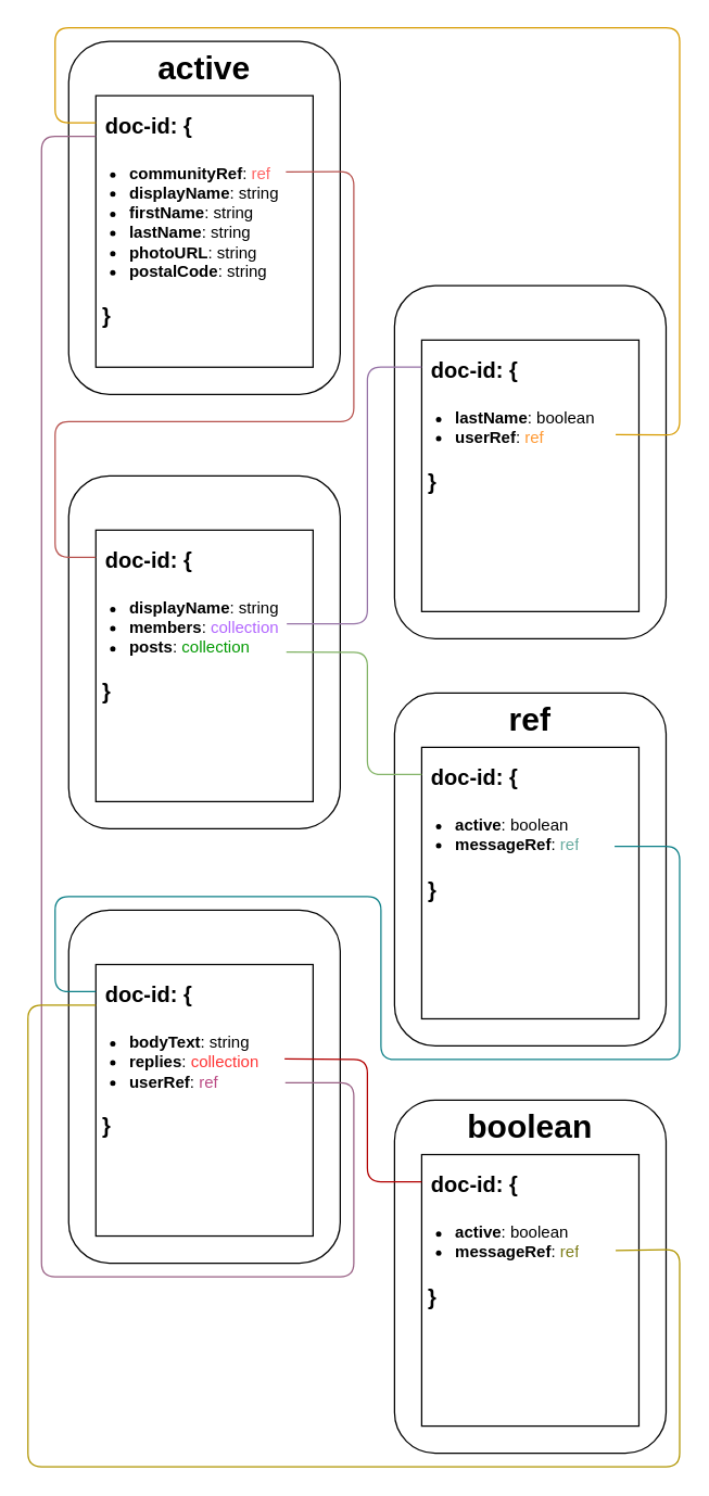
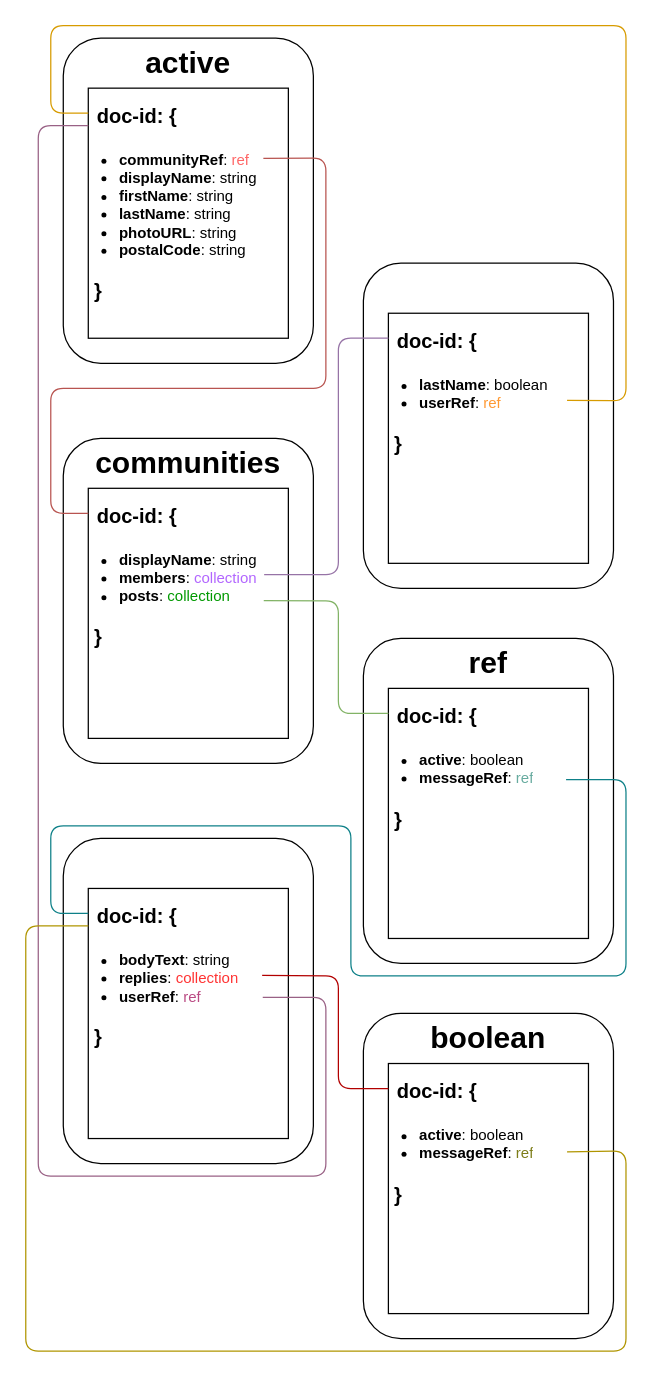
  <mxCell id="0" />
  <mxCell id="1" parent="0" />
  <mxCell id="2" value="" style="rounded=1;whiteSpace=wrap;html=1;" vertex="1" parent="1"><mxGeometry x="50" y="30" width="200" height="260" as="geometry" /></mxCell>
  <mxCell id="3" value="&lt;font style=&quot;font-size: 24px&quot;&gt;&lt;b&gt;active&lt;/b&gt;&lt;/font&gt;" style="text;html=1;strokeColor=none;fillColor=none;align=center;verticalAlign=middle;whiteSpace=wrap;rounded=0;" vertex="1" parent="1"><mxGeometry x="50" y="40" width="200" height="20" as="geometry" /></mxCell>
  <mxCell id="4" value="" style="rounded=0;whiteSpace=wrap;html=1;" vertex="1" parent="1"><mxGeometry x="70" y="70" width="160" height="200" as="geometry" /></mxCell>
  <mxCell id="5" value="&lt;p style=&quot;line-height: 100%&quot;&gt;&lt;/p&gt;&lt;h1&gt;&lt;span style=&quot;font-size: 12px&quot;&gt;&lt;font style=&quot;font-size: 16px&quot;&gt;&amp;nbsp; &amp;nbsp; &amp;nbsp;doc-id: {&lt;/font&gt;&lt;/span&gt;&lt;/h1&gt;&lt;h1&gt;&lt;span style=&quot;font-size: 12px&quot;&gt;&lt;ul&gt;&lt;li&gt;communityRef&lt;span style=&quot;font-weight: normal&quot;&gt;: &lt;font color=&quot;#ff6666&quot;&gt;ref&lt;/font&gt;&lt;/span&gt;&lt;/li&gt;&lt;li&gt;displayName&lt;span style=&quot;font-weight: normal&quot;&gt;: string&lt;/span&gt;&lt;/li&gt;&lt;li&gt;firstName&lt;span style=&quot;font-weight: normal&quot;&gt;: string&lt;/span&gt;&lt;/li&gt;&lt;li&gt;lastName&lt;span style=&quot;font-weight: normal&quot;&gt;: string&lt;/span&gt;&lt;/li&gt;&lt;li&gt;photoURL&lt;span style=&quot;font-weight: 400&quot;&gt;: string&lt;/span&gt;&lt;/li&gt;&lt;li&gt;postalCode&lt;span style=&quot;font-weight: 400&quot;&gt;: string&lt;/span&gt;&lt;/li&gt;&lt;/ul&gt;&lt;/span&gt;&lt;/h1&gt;&lt;div&gt;&amp;nbsp; &amp;nbsp; &amp;nbsp;&amp;nbsp;&lt;font style=&quot;font-size: 16px&quot;&gt;&lt;b&gt;}&lt;/b&gt;&lt;/font&gt;&lt;/div&gt;&lt;p&gt;&lt;/p&gt;" style="text;html=1;strokeColor=none;fillColor=none;spacing=5;spacingTop=-20;whiteSpace=wrap;overflow=hidden;rounded=0;" vertex="1" parent="1"><mxGeometry x="50" y="70" width="160" height="190" as="geometry" /></mxCell>
  <mxCell id="6" value="" style="rounded=1;whiteSpace=wrap;html=1;" vertex="1" parent="1"><mxGeometry x="50" y="350" width="200" height="260" as="geometry" /></mxCell>
+ <mxCell id="7" value="&lt;span style=&quot;font-size: 24px&quot;&gt;&lt;b&gt;communities&lt;/b&gt;&lt;/span&gt;" style="text;html=1;strokeColor=none;fillColor=none;align=center;verticalAlign=middle;whiteSpace=wrap;rounded=0;" vertex="1" parent="1"><mxGeometry x="50" y="360" width="200" height="20" as="geometry" /></mxCell>
  <mxCell id="8" value="" style="rounded=0;whiteSpace=wrap;html=1;" vertex="1" parent="1"><mxGeometry x="70" y="390" width="160" height="200" as="geometry" /></mxCell>
  <mxCell id="9" value="&lt;p style=&quot;line-height: 100%&quot;&gt;&lt;/p&gt;&lt;h1&gt;&lt;span style=&quot;font-size: 12px&quot;&gt;&lt;font style=&quot;font-size: 16px&quot;&gt;&amp;nbsp; &amp;nbsp; &amp;nbsp;doc-id: {&lt;/font&gt;&lt;/span&gt;&lt;/h1&gt;&lt;h1&gt;&lt;span style=&quot;font-size: 12px&quot;&gt;&lt;ul&gt;&lt;li&gt;displayName&lt;span style=&quot;font-weight: normal&quot;&gt;: string&lt;/span&gt;&lt;/li&gt;&lt;li&gt;members&lt;span style=&quot;font-weight: normal&quot;&gt;: &lt;font color=&quot;#b266ff&quot;&gt;collection&lt;/font&gt;&lt;/span&gt;&lt;/li&gt;&lt;li&gt;posts&lt;span style=&quot;font-weight: normal&quot;&gt;: &lt;font color=&quot;#009900&quot;&gt;collection&lt;/font&gt;&lt;/span&gt;&lt;/li&gt;&lt;/ul&gt;&lt;/span&gt;&lt;/h1&gt;&lt;h1&gt;&lt;div style=&quot;font-size: 12px ; font-weight: 400&quot;&gt;&amp;nbsp; &amp;nbsp; &amp;nbsp;&amp;nbsp;&lt;font style=&quot;font-size: 16px&quot;&gt;&lt;b&gt;}&lt;/b&gt;&lt;/font&gt;&lt;/div&gt;&lt;/h1&gt;&lt;p&gt;&lt;/p&gt;" style="text;html=1;strokeColor=none;fillColor=none;spacing=5;spacingTop=-20;whiteSpace=wrap;overflow=hidden;rounded=0;" vertex="1" parent="1"><mxGeometry x="50" y="390" width="160" height="200" as="geometry" /></mxCell>
  <mxCell id="10" value="" style="rounded=1;whiteSpace=wrap;html=1;" vertex="1" parent="1"><mxGeometry x="290" y="210" width="200" height="260" as="geometry" /></mxCell>
  <mxCell id="11" value="" style="rounded=0;whiteSpace=wrap;html=1;" vertex="1" parent="1"><mxGeometry x="310" y="250" width="160" height="200" as="geometry" /></mxCell>
  <mxCell id="12" value="&lt;p style=&quot;line-height: 100%&quot;&gt;&lt;/p&gt;&lt;h1&gt;&lt;span style=&quot;font-size: 12px&quot;&gt;&lt;font style=&quot;font-size: 16px&quot;&gt;&amp;nbsp; &amp;nbsp; &amp;nbsp;doc-id: {&lt;/font&gt;&lt;/span&gt;&lt;/h1&gt;&lt;h1&gt;&lt;span style=&quot;font-size: 12px&quot;&gt;&lt;ul&gt;&lt;li&gt;lastName&lt;span style=&quot;font-weight: normal&quot;&gt;: boolean&lt;/span&gt;&lt;/li&gt;&lt;li&gt;userRef&lt;span style=&quot;font-weight: normal&quot;&gt;: &lt;font color=&quot;#ff9933&quot;&gt;ref&lt;/font&gt;&lt;/span&gt;&lt;/li&gt;&lt;/ul&gt;&lt;/span&gt;&lt;/h1&gt;&lt;h1&gt;&lt;div style=&quot;font-size: 12px ; font-weight: 400&quot;&gt;&amp;nbsp; &amp;nbsp; &amp;nbsp;&amp;nbsp;&lt;font style=&quot;font-size: 16px&quot;&gt;&lt;b&gt;}&lt;/b&gt;&lt;/font&gt;&lt;/div&gt;&lt;/h1&gt;&lt;p&gt;&lt;/p&gt;" style="text;html=1;strokeColor=none;fillColor=none;spacing=5;spacingTop=-20;whiteSpace=wrap;overflow=hidden;rounded=0;" vertex="1" parent="1"><mxGeometry x="290" y="250" width="160" height="200" as="geometry" /></mxCell>
  <mxCell id="13" value="" style="rounded=1;whiteSpace=wrap;html=1;" vertex="1" parent="1"><mxGeometry x="290" y="510" width="200" height="260" as="geometry" /></mxCell>
  <mxCell id="14" value="&lt;span style=&quot;font-size: 24px&quot;&gt;&lt;b&gt;ref&lt;/b&gt;&lt;/span&gt;" style="text;html=1;strokeColor=none;fillColor=none;align=center;verticalAlign=middle;whiteSpace=wrap;rounded=0;" vertex="1" parent="1"><mxGeometry x="290" y="520" width="200" height="20" as="geometry" /></mxCell>
  <mxCell id="15" value="" style="rounded=0;whiteSpace=wrap;html=1;" vertex="1" parent="1"><mxGeometry x="310" y="550" width="160" height="200" as="geometry" /></mxCell>
  <mxCell id="16" value="&lt;p style=&quot;line-height: 100%&quot;&gt;&lt;/p&gt;&lt;h1&gt;&lt;span style=&quot;font-size: 12px&quot;&gt;&lt;font style=&quot;font-size: 16px&quot;&gt;&amp;nbsp; &amp;nbsp; &amp;nbsp;doc-id: {&lt;/font&gt;&lt;/span&gt;&lt;/h1&gt;&lt;h1&gt;&lt;span style=&quot;font-size: 12px&quot;&gt;&lt;ul&gt;&lt;li&gt;active&lt;span style=&quot;font-weight: normal&quot;&gt;: boolean&lt;/span&gt;&lt;/li&gt;&lt;li&gt;messageRef&lt;span style=&quot;font-weight: normal&quot;&gt;: &lt;font color=&quot;#67ab9f&quot;&gt;ref&lt;/font&gt;&lt;/span&gt;&lt;/li&gt;&lt;/ul&gt;&lt;/span&gt;&lt;/h1&gt;&lt;h1&gt;&lt;div style=&quot;font-size: 12px ; font-weight: 400&quot;&gt;&amp;nbsp; &amp;nbsp; &amp;nbsp;&amp;nbsp;&lt;font style=&quot;font-size: 16px&quot;&gt;&lt;b&gt;}&lt;/b&gt;&lt;/font&gt;&lt;/div&gt;&lt;/h1&gt;&lt;p&gt;&lt;/p&gt;" style="text;html=1;strokeColor=none;fillColor=none;spacing=5;spacingTop=-20;whiteSpace=wrap;overflow=hidden;rounded=0;" vertex="1" parent="1"><mxGeometry x="290" y="550" width="160" height="200" as="geometry" /></mxCell>
  <mxCell id="17" value="" style="endArrow=none;html=1;entryX=0.125;entryY=0.1;entryDx=0;entryDy=0;entryPerimeter=0;fillColor=#f8cecc;strokeColor=#b85450;exitX=1;exitY=0.296;exitDx=0;exitDy=0;exitPerimeter=0;" edge="1" parent="1" source="5" target="9"><mxGeometry width="50" height="50" relative="1" as="geometry"><mxPoint x="300" y="120" as="sourcePoint" /><mxPoint x="30" y="410" as="targetPoint" /><Array as="points"><mxPoint x="260" y="126" /><mxPoint x="260" y="310" /><mxPoint x="40" y="310" /><mxPoint x="40" y="410" /></Array></mxGeometry></mxCell>
  <mxCell id="18" value="" style="endArrow=none;html=1;entryX=0.125;entryY=0.1;entryDx=0;entryDy=0;entryPerimeter=0;exitX=1.004;exitY=0.345;exitDx=0;exitDy=0;exitPerimeter=0;fillColor=#e1d5e7;strokeColor=#9673a6;" edge="1" parent="1" source="9" target="12"><mxGeometry width="50" height="50" relative="1" as="geometry"><mxPoint x="170" y="420" as="sourcePoint" /><mxPoint x="220" y="370" as="targetPoint" /><Array as="points"><mxPoint x="270" y="459" /><mxPoint x="270" y="270" /></Array></mxGeometry></mxCell>
  <mxCell id="19" value="" style="endArrow=none;html=1;exitX=1.002;exitY=0.449;exitDx=0;exitDy=0;exitPerimeter=0;entryX=0.125;entryY=0.1;entryDx=0;entryDy=0;entryPerimeter=0;fillColor=#d5e8d4;strokeColor=#82b366;" edge="1" parent="1" source="9" target="16"><mxGeometry width="50" height="50" relative="1" as="geometry"><mxPoint x="240" y="550" as="sourcePoint" /><mxPoint x="270" y="540" as="targetPoint" /><Array as="points"><mxPoint x="270" y="480" /><mxPoint x="270" y="570" /></Array></mxGeometry></mxCell>
  <mxCell id="20" value="" style="endArrow=none;html=1;entryX=1.018;entryY=0.348;entryDx=0;entryDy=0;entryPerimeter=0;exitX=0.125;exitY=0.105;exitDx=0;exitDy=0;exitPerimeter=0;fillColor=#ffe6cc;strokeColor=#d79b00;" edge="1" parent="1" source="5" target="12"><mxGeometry width="50" height="50" relative="1" as="geometry"><mxPoint x="600" y="310" as="sourcePoint" /><mxPoint x="330" y="350" as="targetPoint" /><Array as="points"><mxPoint x="40" y="90" /><mxPoint x="40" y="20" /><mxPoint x="500" y="20" /><mxPoint x="500" y="320" /></Array></mxGeometry></mxCell>
  <mxCell id="21" value="" style="rounded=1;whiteSpace=wrap;html=1;" vertex="1" parent="1"><mxGeometry x="50" y="670" width="200" height="260" as="geometry" /></mxCell>
  <mxCell id="22" value="" style="rounded=0;whiteSpace=wrap;html=1;" vertex="1" parent="1"><mxGeometry x="70" y="710" width="160" height="200" as="geometry" /></mxCell>
  <mxCell id="23" value="&lt;p style=&quot;line-height: 100%&quot;&gt;&lt;/p&gt;&lt;h1&gt;&lt;span style=&quot;font-size: 12px&quot;&gt;&lt;font style=&quot;font-size: 16px&quot;&gt;&amp;nbsp; &amp;nbsp; &amp;nbsp;doc-id: {&lt;/font&gt;&lt;/span&gt;&lt;/h1&gt;&lt;h1&gt;&lt;span style=&quot;font-size: 12px&quot;&gt;&lt;ul&gt;&lt;li&gt;bodyText&lt;span style=&quot;font-weight: normal&quot;&gt;: string&lt;/span&gt;&lt;/li&gt;&lt;li&gt;replies&lt;span style=&quot;font-weight: normal&quot;&gt;: &lt;font color=&quot;#ff3333&quot;&gt;collection&lt;/font&gt;&lt;/span&gt;&lt;/li&gt;&lt;li&gt;userRef&lt;span style=&quot;font-weight: normal&quot;&gt;: &lt;font color=&quot;#ba4a83&quot;&gt;ref&lt;/font&gt;&lt;/span&gt;&lt;/li&gt;&lt;/ul&gt;&lt;/span&gt;&lt;/h1&gt;&lt;h1&gt;&lt;div style=&quot;font-size: 12px ; font-weight: 400&quot;&gt;&amp;nbsp; &amp;nbsp; &amp;nbsp;&amp;nbsp;&lt;font style=&quot;font-size: 16px&quot;&gt;&lt;b&gt;}&lt;/b&gt;&lt;/font&gt;&lt;/div&gt;&lt;/h1&gt;&lt;p&gt;&lt;/p&gt;" style="text;html=1;strokeColor=none;fillColor=none;spacing=5;spacingTop=-20;whiteSpace=wrap;overflow=hidden;rounded=0;" vertex="1" parent="1"><mxGeometry x="50" y="710" width="160" height="200" as="geometry" /></mxCell>
  <mxCell id="24" value="" style="endArrow=none;html=1;exitX=1.013;exitY=0.365;exitDx=0;exitDy=0;exitPerimeter=0;fillColor=#b0e3e6;strokeColor=#0e8088;entryX=0.125;entryY=0.1;entryDx=0;entryDy=0;entryPerimeter=0;" edge="1" parent="1" source="16" target="23"><mxGeometry width="50" height="50" relative="1" as="geometry"><mxPoint x="150" y="600" as="sourcePoint" /><mxPoint x="40" y="730" as="targetPoint" /><Array as="points"><mxPoint x="500" y="623" /><mxPoint x="500" y="780" /><mxPoint x="280" y="780" /><mxPoint x="280" y="660" /><mxPoint x="40" y="660" /><mxPoint x="40" y="730" /></Array></mxGeometry></mxCell>
  <mxCell id="25" value="" style="endArrow=none;html=1;exitX=0.997;exitY=0.436;exitDx=0;exitDy=0;exitPerimeter=0;entryX=0.125;entryY=0.158;entryDx=0;entryDy=0;entryPerimeter=0;gradientColor=#d5739d;fillColor=#e6d0de;strokeColor=#996185;" edge="1" parent="1" source="23" target="5"><mxGeometry width="50" height="50" relative="1" as="geometry"><mxPoint x="210" y="850" as="sourcePoint" /><mxPoint x="30" y="110" as="targetPoint" /><Array as="points"><mxPoint x="260" y="797" /><mxPoint x="260" y="940" /><mxPoint x="30" y="940" /><mxPoint x="30" y="100" /></Array></mxGeometry></mxCell>
  <mxCell id="26" value="" style="rounded=1;whiteSpace=wrap;html=1;" vertex="1" parent="1"><mxGeometry x="290" y="810" width="200" height="260" as="geometry" /></mxCell>
  <mxCell id="27" value="&lt;span style=&quot;font-size: 24px&quot;&gt;&lt;b&gt;boolean&lt;/b&gt;&lt;/span&gt;" style="text;html=1;strokeColor=none;fillColor=none;align=center;verticalAlign=middle;whiteSpace=wrap;rounded=0;" vertex="1" parent="1"><mxGeometry x="290" y="820" width="200" height="20" as="geometry" /></mxCell>
  <mxCell id="28" value="" style="rounded=0;whiteSpace=wrap;html=1;" vertex="1" parent="1"><mxGeometry x="310" y="850" width="160" height="200" as="geometry" /></mxCell>
  <mxCell id="29" value="&lt;p style=&quot;line-height: 100%&quot;&gt;&lt;/p&gt;&lt;h1&gt;&lt;span style=&quot;font-size: 12px&quot;&gt;&lt;font style=&quot;font-size: 16px&quot;&gt;&amp;nbsp; &amp;nbsp; &amp;nbsp;doc-id: {&lt;/font&gt;&lt;/span&gt;&lt;/h1&gt;&lt;h1&gt;&lt;span style=&quot;font-size: 12px&quot;&gt;&lt;ul&gt;&lt;li&gt;active&lt;span style=&quot;font-weight: normal&quot;&gt;: boolean&lt;/span&gt;&lt;/li&gt;&lt;li&gt;messageRef&lt;span style=&quot;font-weight: normal&quot;&gt;: &lt;font color=&quot;#7d7d19&quot;&gt;ref&lt;/font&gt;&lt;/span&gt;&lt;/li&gt;&lt;/ul&gt;&lt;/span&gt;&lt;/h1&gt;&lt;h1&gt;&lt;div style=&quot;font-size: 12px ; font-weight: 400&quot;&gt;&amp;nbsp; &amp;nbsp; &amp;nbsp;&amp;nbsp;&lt;font style=&quot;font-size: 16px&quot;&gt;&lt;b&gt;}&lt;/b&gt;&lt;/font&gt;&lt;/div&gt;&lt;/h1&gt;&lt;p&gt;&lt;/p&gt;" style="text;html=1;strokeColor=none;fillColor=none;spacing=5;spacingTop=-20;whiteSpace=wrap;overflow=hidden;rounded=0;" vertex="1" parent="1"><mxGeometry x="290" y="850" width="160" height="200" as="geometry" /></mxCell>
  <mxCell id="30" value="" style="endArrow=none;html=1;exitX=0.994;exitY=0.348;exitDx=0;exitDy=0;exitPerimeter=0;entryX=0.125;entryY=0.1;entryDx=0;entryDy=0;entryPerimeter=0;fillColor=#e51400;strokeColor=#B20000;" edge="1" parent="1" source="23" target="29"><mxGeometry width="50" height="50" relative="1" as="geometry"><mxPoint x="180" y="800" as="sourcePoint" /><mxPoint x="270" y="790" as="targetPoint" /><Array as="points"><mxPoint x="270" y="780" /><mxPoint x="270" y="870" /></Array></mxGeometry></mxCell>
  <mxCell id="31" value="" style="endArrow=none;html=1;exitX=1.018;exitY=0.353;exitDx=0;exitDy=0;exitPerimeter=0;fillColor=#e3c800;strokeColor=#B09500;" edge="1" parent="1" source="29"><mxGeometry width="50" height="50" relative="1" as="geometry"><mxPoint x="250" y="910" as="sourcePoint" /><mxPoint x="70" y="740" as="targetPoint" /><Array as="points"><mxPoint x="500" y="920" /><mxPoint x="500" y="1080" /><mxPoint x="20" y="1080" /><mxPoint x="20" y="740" /></Array></mxGeometry></mxCell>
